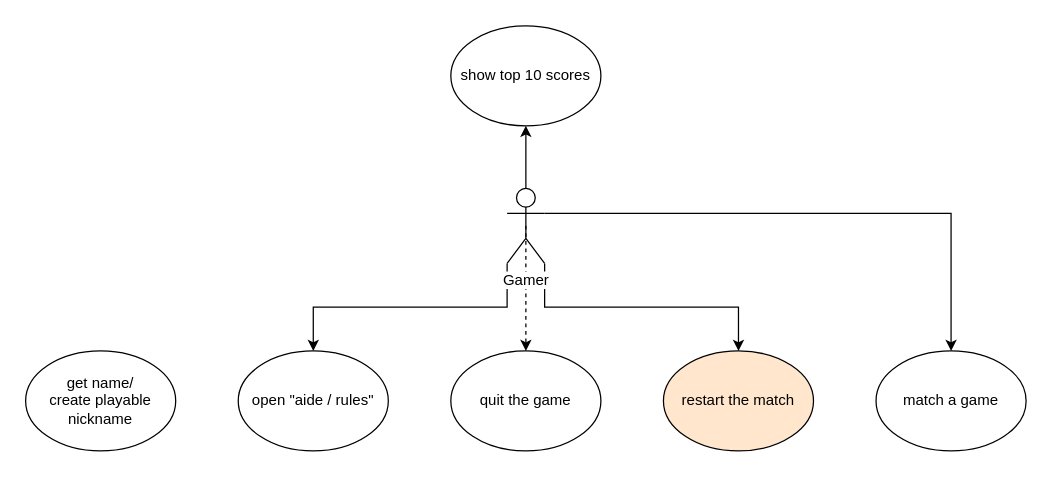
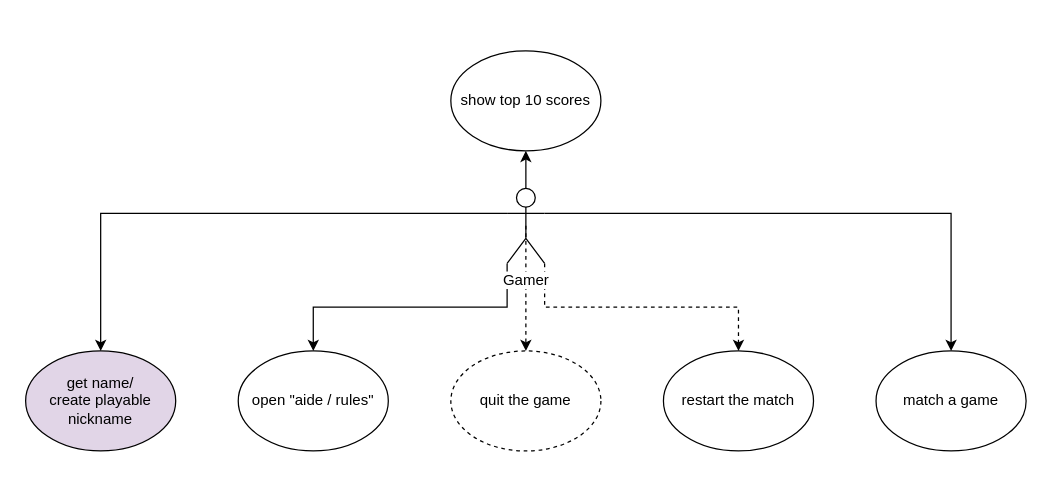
  <mxCell id="0" />
  <mxCell id="1" parent="0" />
  <mxCell id="2" style="edgeStyle=orthogonalEdgeStyle;rounded=0;orthogonalLoop=1;jettySize=auto;html=1;exitX=0.5;exitY=0.5;exitDx=0;exitDy=0;exitPerimeter=0;dashed=1;" edge="1" parent="1" source="8" target="10"><mxGeometry relative="1" as="geometry" /></mxCell>
- <mxCell id="3" style="edgeStyle=orthogonalEdgeStyle;rounded=0;orthogonalLoop=1;jettySize=auto;html=1;exitX=1;exitY=1;exitDx=0;exitDy=0;exitPerimeter=0;" edge="1" parent="1" source="8" target="9"><mxGeometry relative="1" as="geometry" /></mxCell>
+ <mxCell id="3" style="edgeStyle=orthogonalEdgeStyle;rounded=0;orthogonalLoop=1;jettySize=auto;html=1;exitX=1;exitY=1;exitDx=0;exitDy=0;exitPerimeter=0;dashed=1;" edge="1" parent="1" source="8" target="9"><mxGeometry relative="1" as="geometry" /></mxCell>
  <mxCell id="4" style="edgeStyle=orthogonalEdgeStyle;rounded=0;orthogonalLoop=1;jettySize=auto;html=1;exitX=1;exitY=0.333;exitDx=0;exitDy=0;exitPerimeter=0;" edge="1" parent="1" source="8" target="12"><mxGeometry relative="1" as="geometry" /></mxCell>
  <mxCell id="5" style="edgeStyle=orthogonalEdgeStyle;rounded=0;orthogonalLoop=1;jettySize=auto;html=1;exitX=0;exitY=1;exitDx=0;exitDy=0;exitPerimeter=0;entryX=0.5;entryY=0;entryDx=0;entryDy=0;" edge="1" parent="1" source="8" target="11"><mxGeometry relative="1" as="geometry" /></mxCell>
+ <mxCell id="6" style="edgeStyle=orthogonalEdgeStyle;rounded=0;orthogonalLoop=1;jettySize=auto;html=1;exitX=0;exitY=0.333;exitDx=0;exitDy=0;exitPerimeter=0;entryX=0.5;entryY=0;entryDx=0;entryDy=0;" edge="1" parent="1" source="8" target="13"><mxGeometry relative="1" as="geometry" /></mxCell>
  <mxCell id="7" style="edgeStyle=orthogonalEdgeStyle;rounded=0;orthogonalLoop=1;jettySize=auto;html=1;exitX=0.5;exitY=0;exitDx=0;exitDy=0;exitPerimeter=0;entryX=0.5;entryY=1;entryDx=0;entryDy=0;" edge="1" parent="1" source="8" target="14"><mxGeometry relative="1" as="geometry" /></mxCell>
  <mxCell id="8" value="Gamer" style="shape=umlActor;verticalLabelPosition=bottom;labelBackgroundColor=#ffffff;verticalAlign=top;html=1;outlineConnect=0;" parent="1" vertex="1"><mxGeometry x="405" y="150" width="30" height="60" as="geometry" /></mxCell>
- <mxCell id="9" value="restart the match" style="ellipse;whiteSpace=wrap;html=1;fillColor=#ffe6cc;" parent="1" vertex="1"><mxGeometry x="530" y="280" width="120" height="80" as="geometry" /></mxCell>
- <mxCell id="10" value="quit the game" style="ellipse;whiteSpace=wrap;html=1;" parent="1" vertex="1"><mxGeometry x="360" y="280" width="120" height="80" as="geometry" /></mxCell>
+ <mxCell id="9" value="restart the match" style="ellipse;whiteSpace=wrap;html=1;" parent="1" vertex="1"><mxGeometry x="530" y="280" width="120" height="80" as="geometry" /></mxCell>
+ <mxCell id="10" value="quit the game" style="ellipse;whiteSpace=wrap;html=1;dashed=1;" parent="1" vertex="1"><mxGeometry x="360" y="280" width="120" height="80" as="geometry" /></mxCell>
  <mxCell id="11" value="open &quot;aide / rules&quot;" style="ellipse;whiteSpace=wrap;html=1;" parent="1" vertex="1"><mxGeometry x="190" y="280" width="120" height="80" as="geometry" /></mxCell>
  <mxCell id="12" value="match a game" style="ellipse;whiteSpace=wrap;html=1;" parent="1" vertex="1"><mxGeometry x="700" y="280" width="120" height="80" as="geometry" /></mxCell>
- <mxCell id="13" value="get name/&lt;br&gt;create playable nickname" style="ellipse;whiteSpace=wrap;html=1;" parent="1" vertex="1"><mxGeometry x="20" y="280" width="120" height="80" as="geometry" /></mxCell>
- <mxCell id="14" value="show top 10 scores" style="ellipse;whiteSpace=wrap;html=1;" vertex="1" parent="1"><mxGeometry x="360" y="20" width="120" height="80" as="geometry" /></mxCell>
+ <mxCell id="13" value="get name/&lt;br&gt;create playable nickname" style="ellipse;whiteSpace=wrap;html=1;fillColor=#e1d5e7;" parent="1" vertex="1"><mxGeometry x="20" y="280" width="120" height="80" as="geometry" /></mxCell>
+ <mxCell id="14" value="show top 10 scores" style="ellipse;whiteSpace=wrap;html=1;" vertex="1" parent="1"><mxGeometry x="360" y="40" width="120" height="80" as="geometry" /></mxCell>
